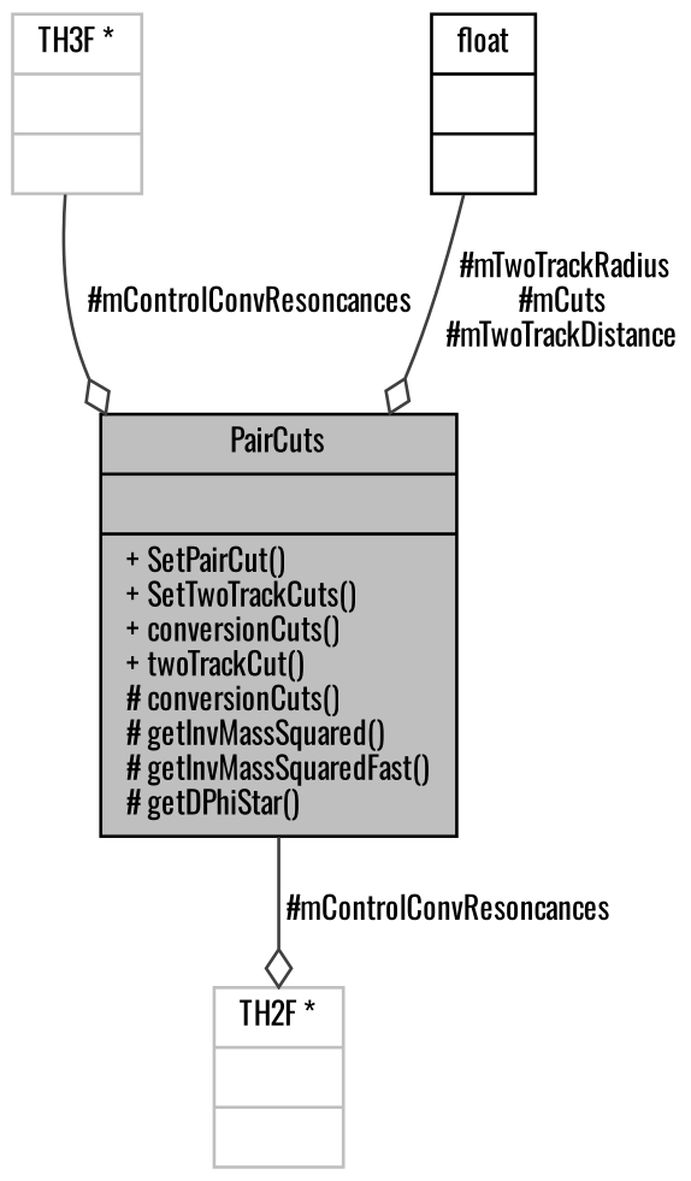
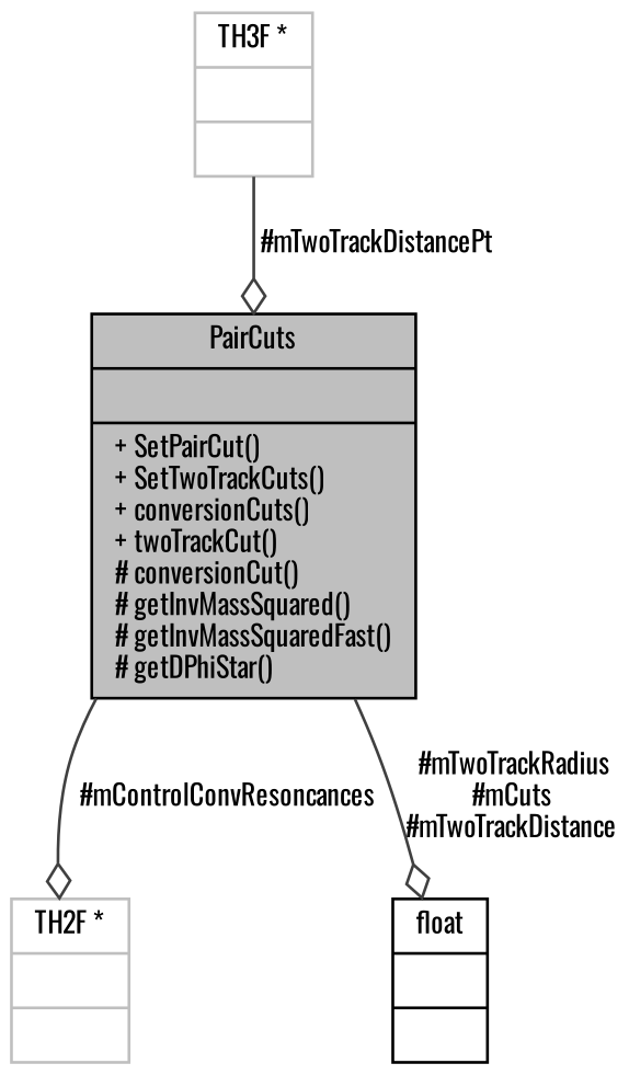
  digraph {
    fontname=Oswald
    node [color=black fontname=Oswald fontsize=10 shape=record]
    edge [arrowhead=odiamond color=grey25 fontname=Oswald fontsize=10 labelfontname=Helvetica labelfontsize=10 style=solid]
-   n1 [fillcolor=grey75 fontcolor=black height=0.2 label="{PairCuts\n||+ SetPairCut()\l+ SetTwoTrackCuts()\l+ conversionCuts()\l+ twoTrackCut()\l# conversionCuts()\l# getInvMassSquared()\l# getInvMassSquaredFast()\l# getDPhiStar()\l}" style=filled width=0.4]
+   n1 [fillcolor=grey75 fontcolor=black height=0.2 label="{PairCuts\n||+ SetPairCut()\l+ SetTwoTrackCuts()\l+ conversionCuts()\l+ twoTrackCut()\l# conversionCut()\l# getInvMassSquared()\l# getInvMassSquaredFast()\l# getDPhiStar()\l}" style=filled width=0.4]
    n2 [color=grey75 height=0.2 label="{TH2F *\n||}" width=0.4]
    n3 [color=grey75 height=0.2 label="{TH3F *\n||}" width=0.4]
    n4 [height=0.2 label="{float\n||}" width=0.4]
    n1 -> n2 [label=" #mControlConvResoncances"]
-   n3 -> n1 [label=" #mControlConvResoncances"]
-   n4 -> n1 [label=" #mTwoTrackRadius\n#mCuts\n#mTwoTrackDistance"]
+   n3 -> n1 [label=" #mTwoTrackDistancePt"]
+   n1 -> n4 [label=" #mTwoTrackRadius\n#mCuts\n#mTwoTrackDistance"]
  }
